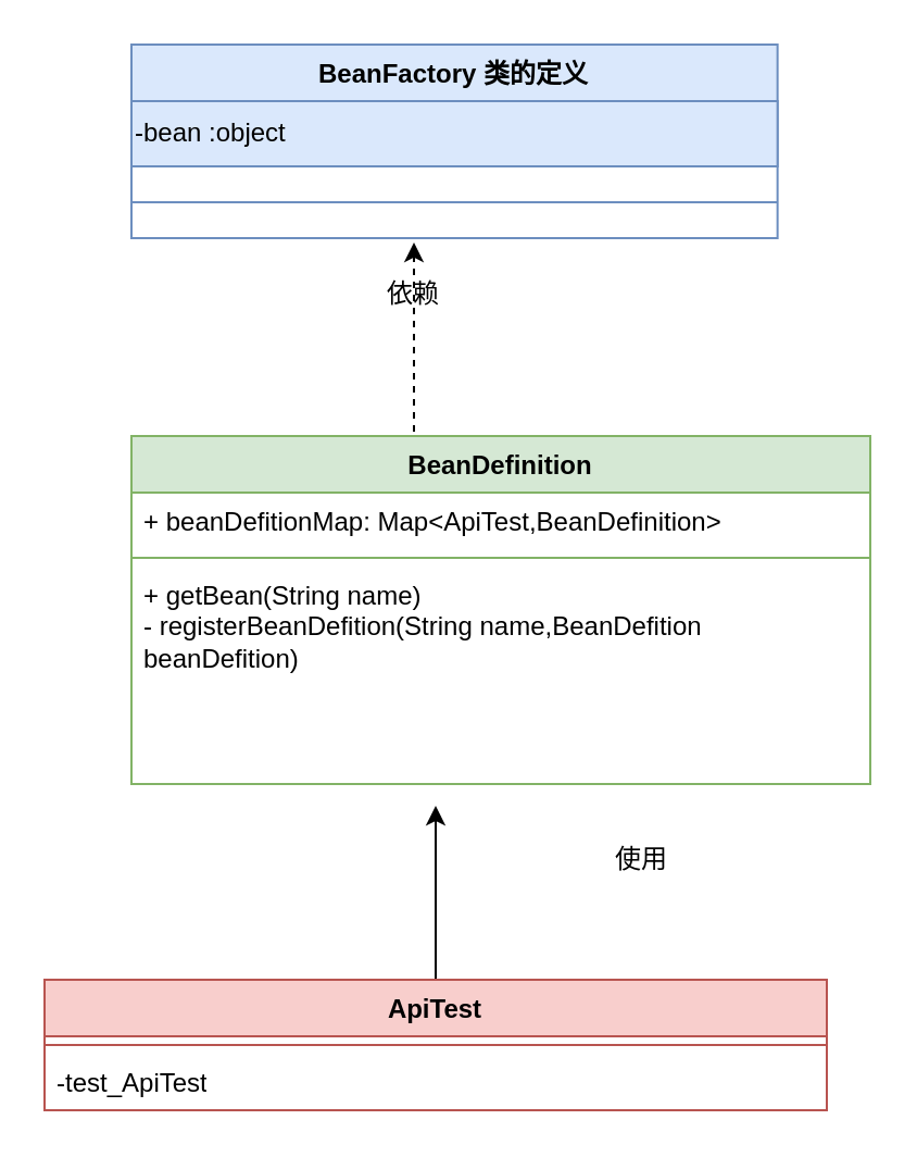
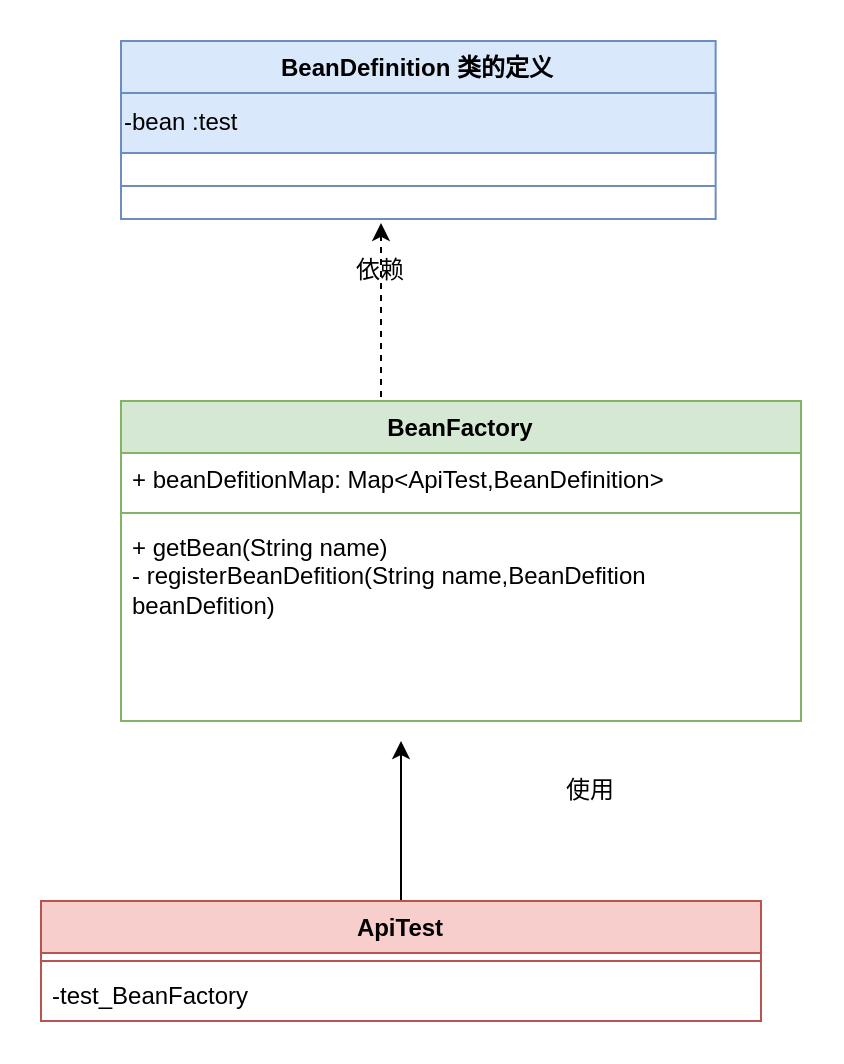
  <mxCell id="0" />
  <mxCell id="1" parent="0" />
- <mxCell id="2" value="BeanFactory 类的定义" style="swimlane;fontStyle=1;align=center;verticalAlign=top;childLayout=stackLayout;horizontal=1;startSize=26;horizontalStack=0;resizeParent=1;resizeParentMax=0;resizeLast=0;collapsible=1;marginBottom=0;aspect=fixed;whiteSpace=wrap;html=1;fillColor=#dae8fc;strokeColor=#6c8ebf;" vertex="1" parent="1"><mxGeometry x="60" y="20" width="297.32" height="89" as="geometry" /></mxCell>
- <mxCell id="3" value="-bean :object" style="text;html=1;align=left;verticalAlign=middle;resizable=0;points=[];autosize=1;strokeColor=#6c8ebf;fillColor=#dae8fc;" vertex="1" parent="2"><mxGeometry y="26" width="297.32" height="30" as="geometry" /></mxCell>
+ <mxCell id="2" value="BeanDefinition 类的定义" style="swimlane;fontStyle=1;align=center;verticalAlign=top;childLayout=stackLayout;horizontal=1;startSize=26;horizontalStack=0;resizeParent=1;resizeParentMax=0;resizeLast=0;collapsible=1;marginBottom=0;aspect=fixed;whiteSpace=wrap;html=1;fillColor=#dae8fc;strokeColor=#6c8ebf;" vertex="1" parent="1"><mxGeometry x="60" y="20" width="297.32" height="89" as="geometry" /></mxCell>
+ <mxCell id="3" value="-bean :test" style="text;html=1;align=left;verticalAlign=middle;resizable=0;points=[];autosize=1;strokeColor=#6c8ebf;fillColor=#dae8fc;" vertex="1" parent="2"><mxGeometry y="26" width="297.32" height="30" as="geometry" /></mxCell>
  <mxCell id="4" value="" style="line;strokeWidth=1;fillColor=none;align=left;verticalAlign=middle;spacingTop=-1;spacingLeft=3;spacingRight=3;rotatable=0;labelPosition=right;points=[];portConstraint=eastwest;strokeColor=inherit;whiteSpace=wrap;html=1;" vertex="1" parent="2"><mxGeometry y="56" width="297.32" height="33" as="geometry" /></mxCell>
  <mxCell id="5" style="edgeStyle=orthogonalEdgeStyle;rounded=0;orthogonalLoop=1;jettySize=auto;html=1;exitX=0.5;exitY=0;exitDx=0;exitDy=0;entryX=0.5;entryY=1.038;entryDx=0;entryDy=0;entryPerimeter=0;dashed=1;" edge="1" parent="1" source="6"><mxGeometry relative="1" as="geometry"><mxPoint x="190" y="110.988" as="targetPoint" /><Array as="points"><mxPoint x="190" y="150" /><mxPoint x="190" y="150" /></Array></mxGeometry></mxCell>
- <mxCell id="6" value="BeanDefinition" style="swimlane;fontStyle=1;align=center;verticalAlign=top;childLayout=stackLayout;horizontal=1;startSize=26;horizontalStack=0;resizeParent=1;resizeParentMax=0;resizeLast=0;collapsible=1;marginBottom=0;whiteSpace=wrap;html=1;fillColor=#d5e8d4;strokeColor=#82b366;" vertex="1" parent="1"><mxGeometry x="60" y="200" width="340" height="160" as="geometry" /></mxCell>
+ <mxCell id="6" value="BeanFactory" style="swimlane;fontStyle=1;align=center;verticalAlign=top;childLayout=stackLayout;horizontal=1;startSize=26;horizontalStack=0;resizeParent=1;resizeParentMax=0;resizeLast=0;collapsible=1;marginBottom=0;whiteSpace=wrap;html=1;fillColor=#d5e8d4;strokeColor=#82b366;" vertex="1" parent="1"><mxGeometry x="60" y="200" width="340" height="160" as="geometry" /></mxCell>
  <mxCell id="7" value="+ beanDefitionMap: Map&amp;lt;ApiTest,BeanDefinition&amp;gt;" style="text;strokeColor=none;fillColor=none;align=left;verticalAlign=top;spacingLeft=4;spacingRight=4;overflow=hidden;rotatable=0;points=[[0,0.5],[1,0.5]];portConstraint=eastwest;whiteSpace=wrap;html=1;" vertex="1" parent="6"><mxGeometry y="26" width="340" height="26" as="geometry" /></mxCell>
  <mxCell id="8" value="" style="line;strokeWidth=1;fillColor=none;align=left;verticalAlign=middle;spacingTop=-1;spacingLeft=3;spacingRight=3;rotatable=0;labelPosition=right;points=[];portConstraint=eastwest;strokeColor=inherit;whiteSpace=wrap;html=1;" vertex="1" parent="6"><mxGeometry y="52" width="340" height="8" as="geometry" /></mxCell>
  <mxCell id="9" value="+ getBean(String name)&lt;br&gt;- registerBeanDefition(String name,BeanDefition beanDefition)" style="text;strokeColor=none;fillColor=none;align=left;verticalAlign=top;spacingLeft=4;spacingRight=4;overflow=hidden;rotatable=0;points=[[0,0.5],[1,0.5]];portConstraint=eastwest;whiteSpace=wrap;html=1;" vertex="1" parent="6"><mxGeometry y="60" width="340" height="100" as="geometry" /></mxCell>
  <mxCell id="10" value="依赖&lt;br&gt;" style="text;html=1;strokeColor=none;fillColor=none;align=center;verticalAlign=middle;whiteSpace=wrap;rounded=0;" vertex="1" parent="1"><mxGeometry x="160" y="120" width="60" height="30" as="geometry" /></mxCell>
  <mxCell id="11" style="edgeStyle=orthogonalEdgeStyle;rounded=0;orthogonalLoop=1;jettySize=auto;html=1;" edge="1" parent="1" source="12"><mxGeometry relative="1" as="geometry"><mxPoint x="200" y="370" as="targetPoint" /></mxGeometry></mxCell>
  <mxCell id="12" value="ApiTest" style="swimlane;fontStyle=1;align=center;verticalAlign=top;childLayout=stackLayout;horizontal=1;startSize=26;horizontalStack=0;resizeParent=1;resizeParentMax=0;resizeLast=0;collapsible=1;marginBottom=0;whiteSpace=wrap;html=1;fillColor=#f8cecc;strokeColor=#b85450;" vertex="1" parent="1"><mxGeometry x="20" y="450" width="360" height="60" as="geometry" /></mxCell>
  <mxCell id="13" value="" style="line;strokeWidth=1;fillColor=none;align=left;verticalAlign=middle;spacingTop=-1;spacingLeft=3;spacingRight=3;rotatable=0;labelPosition=right;points=[];portConstraint=eastwest;strokeColor=inherit;whiteSpace=wrap;html=1;" vertex="1" parent="12"><mxGeometry y="26" width="360" height="8" as="geometry" /></mxCell>
- <mxCell id="14" value="-test_ApiTest" style="text;strokeColor=none;fillColor=none;align=left;verticalAlign=top;spacingLeft=4;spacingRight=4;overflow=hidden;rotatable=0;points=[[0,0.5],[1,0.5]];portConstraint=eastwest;whiteSpace=wrap;html=1;" vertex="1" parent="12"><mxGeometry y="34" width="360" height="26" as="geometry" /></mxCell>
+ <mxCell id="14" value="-test_BeanFactory" style="text;strokeColor=none;fillColor=none;align=left;verticalAlign=top;spacingLeft=4;spacingRight=4;overflow=hidden;rotatable=0;points=[[0,0.5],[1,0.5]];portConstraint=eastwest;whiteSpace=wrap;html=1;" vertex="1" parent="12"><mxGeometry y="34" width="360" height="26" as="geometry" /></mxCell>
  <mxCell id="15" value="使用&lt;br&gt;" style="text;html=1;strokeColor=none;fillColor=none;align=center;verticalAlign=middle;whiteSpace=wrap;rounded=0;" vertex="1" parent="1"><mxGeometry x="265" y="380" width="60" height="30" as="geometry" /></mxCell>
